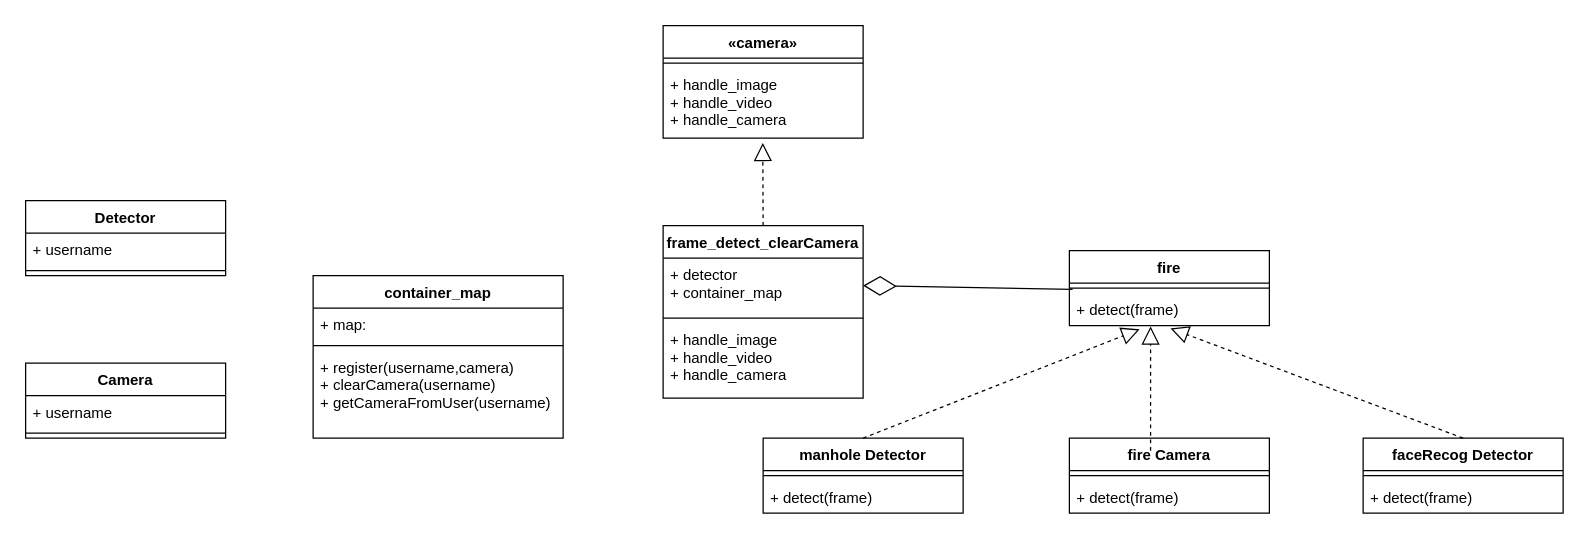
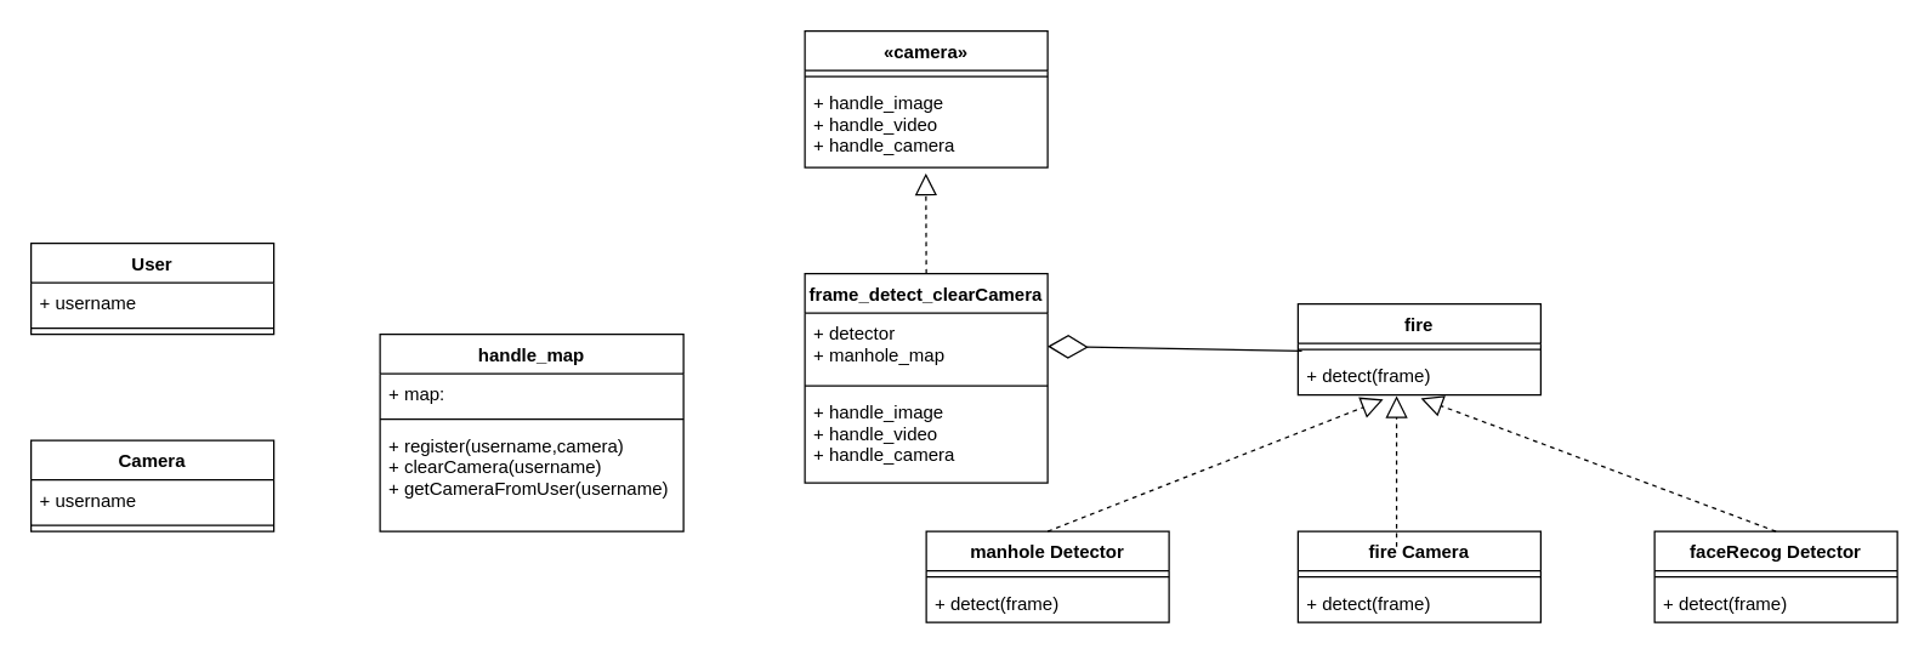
  <mxCell id="0" />
  <mxCell id="1" parent="0" />
  <mxCell id="2" value="manhole Detector" style="swimlane;fontStyle=1;align=center;verticalAlign=top;childLayout=stackLayout;horizontal=1;startSize=26;horizontalStack=0;resizeParent=1;resizeParentMax=0;resizeLast=0;collapsible=1;marginBottom=0;" vertex="1" parent="1"><mxGeometry x="610" y="350" width="160" height="60" as="geometry" /></mxCell>
  <mxCell id="3" value="" style="line;strokeWidth=1;fillColor=none;align=left;verticalAlign=middle;spacingTop=-1;spacingLeft=3;spacingRight=3;rotatable=0;labelPosition=right;points=[];portConstraint=eastwest;strokeColor=inherit;" vertex="1" parent="2"><mxGeometry y="26" width="160" height="8" as="geometry" /></mxCell>
  <mxCell id="4" value="+ detect(frame)" style="text;strokeColor=none;fillColor=none;align=left;verticalAlign=top;spacingLeft=4;spacingRight=4;overflow=hidden;rotatable=0;points=[[0,0.5],[1,0.5]];portConstraint=eastwest;" vertex="1" parent="2"><mxGeometry y="34" width="160" height="26" as="geometry" /></mxCell>
  <mxCell id="5" value="fire Camera" style="swimlane;fontStyle=1;align=center;verticalAlign=top;childLayout=stackLayout;horizontal=1;startSize=26;horizontalStack=0;resizeParent=1;resizeParentMax=0;resizeLast=0;collapsible=1;marginBottom=0;" vertex="1" parent="1"><mxGeometry x="855" y="350" width="160" height="60" as="geometry" /></mxCell>
  <mxCell id="6" value="" style="line;strokeWidth=1;fillColor=none;align=left;verticalAlign=middle;spacingTop=-1;spacingLeft=3;spacingRight=3;rotatable=0;labelPosition=right;points=[];portConstraint=eastwest;strokeColor=inherit;" vertex="1" parent="5"><mxGeometry y="26" width="160" height="8" as="geometry" /></mxCell>
  <mxCell id="7" value="+ detect(frame)" style="text;strokeColor=none;fillColor=none;align=left;verticalAlign=top;spacingLeft=4;spacingRight=4;overflow=hidden;rotatable=0;points=[[0,0.5],[1,0.5]];portConstraint=eastwest;" vertex="1" parent="5"><mxGeometry y="34" width="160" height="26" as="geometry" /></mxCell>
  <mxCell id="8" value="faceRecog Detector" style="swimlane;fontStyle=1;align=center;verticalAlign=top;childLayout=stackLayout;horizontal=1;startSize=26;horizontalStack=0;resizeParent=1;resizeParentMax=0;resizeLast=0;collapsible=1;marginBottom=0;" vertex="1" parent="1"><mxGeometry x="1090" y="350" width="160" height="60" as="geometry" /></mxCell>
  <mxCell id="9" value="" style="line;strokeWidth=1;fillColor=none;align=left;verticalAlign=middle;spacingTop=-1;spacingLeft=3;spacingRight=3;rotatable=0;labelPosition=right;points=[];portConstraint=eastwest;strokeColor=inherit;" vertex="1" parent="8"><mxGeometry y="26" width="160" height="8" as="geometry" /></mxCell>
  <mxCell id="10" value="+ detect(frame)" style="text;strokeColor=none;fillColor=none;align=left;verticalAlign=top;spacingLeft=4;spacingRight=4;overflow=hidden;rotatable=0;points=[[0,0.5],[1,0.5]];portConstraint=eastwest;" vertex="1" parent="8"><mxGeometry y="34" width="160" height="26" as="geometry" /></mxCell>
  <mxCell id="11" value="«camera»&#10;" style="swimlane;fontStyle=1;align=center;verticalAlign=top;childLayout=stackLayout;horizontal=1;startSize=26;horizontalStack=0;resizeParent=1;resizeParentMax=0;resizeLast=0;collapsible=1;marginBottom=0;" vertex="1" parent="1"><mxGeometry x="530" y="20" width="160" height="90" as="geometry" /></mxCell>
  <mxCell id="12" value="" style="line;strokeWidth=1;fillColor=none;align=left;verticalAlign=middle;spacingTop=-1;spacingLeft=3;spacingRight=3;rotatable=0;labelPosition=right;points=[];portConstraint=eastwest;strokeColor=inherit;" vertex="1" parent="11"><mxGeometry y="26" width="160" height="8" as="geometry" /></mxCell>
  <mxCell id="13" value="+ handle_image&#10;+ handle_video&#10;+ handle_camera" style="text;strokeColor=none;fillColor=none;align=left;verticalAlign=top;spacingLeft=4;spacingRight=4;overflow=hidden;rotatable=0;points=[[0,0.5],[1,0.5]];portConstraint=eastwest;" vertex="1" parent="11"><mxGeometry y="34" width="160" height="56" as="geometry" /></mxCell>
  <mxCell id="14" value="" style="endArrow=block;dashed=1;endFill=0;endSize=12;html=1;rounded=0;entryX=0.492;entryY=1.068;entryDx=0;entryDy=0;entryPerimeter=0;" edge="1" parent="1"><mxGeometry width="160" relative="1" as="geometry"><mxPoint x="610" y="180" as="sourcePoint" /><mxPoint x="609.72" y="113.808" as="targetPoint" /></mxGeometry></mxCell>
  <mxCell id="15" value="fire" style="swimlane;fontStyle=1;align=center;verticalAlign=top;childLayout=stackLayout;horizontal=1;startSize=26;horizontalStack=0;resizeParent=1;resizeParentMax=0;resizeLast=0;collapsible=1;marginBottom=0;" vertex="1" parent="1"><mxGeometry x="855" y="200" width="160" height="60" as="geometry" /></mxCell>
  <mxCell id="16" value="" style="line;strokeWidth=1;fillColor=none;align=left;verticalAlign=middle;spacingTop=-1;spacingLeft=3;spacingRight=3;rotatable=0;labelPosition=right;points=[];portConstraint=eastwest;strokeColor=inherit;" vertex="1" parent="15"><mxGeometry y="26" width="160" height="8" as="geometry" /></mxCell>
  <mxCell id="17" value="+ detect(frame)" style="text;strokeColor=none;fillColor=none;align=left;verticalAlign=top;spacingLeft=4;spacingRight=4;overflow=hidden;rotatable=0;points=[[0,0.5],[1,0.5]];portConstraint=eastwest;" vertex="1" parent="15"><mxGeometry y="34" width="160" height="26" as="geometry" /></mxCell>
  <mxCell id="18" value="frame_detect_clearCamera" style="swimlane;fontStyle=1;align=center;verticalAlign=top;childLayout=stackLayout;horizontal=1;startSize=26;horizontalStack=0;resizeParent=1;resizeParentMax=0;resizeLast=0;collapsible=1;marginBottom=0;" vertex="1" parent="1"><mxGeometry x="530" y="180" width="160" height="138" as="geometry" /></mxCell>
- <mxCell id="19" value="+ detector&#10;+ container_map" style="text;strokeColor=none;fillColor=none;align=left;verticalAlign=top;spacingLeft=4;spacingRight=4;overflow=hidden;rotatable=0;points=[[0,0.5],[1,0.5]];portConstraint=eastwest;" vertex="1" parent="18"><mxGeometry y="26" width="160" height="44" as="geometry" /></mxCell>
+ <mxCell id="19" value="+ detector&#10;+ manhole_map" style="text;strokeColor=none;fillColor=none;align=left;verticalAlign=top;spacingLeft=4;spacingRight=4;overflow=hidden;rotatable=0;points=[[0,0.5],[1,0.5]];portConstraint=eastwest;" vertex="1" parent="18"><mxGeometry y="26" width="160" height="44" as="geometry" /></mxCell>
  <mxCell id="20" value="" style="line;strokeWidth=1;fillColor=none;align=left;verticalAlign=middle;spacingTop=-1;spacingLeft=3;spacingRight=3;rotatable=0;labelPosition=right;points=[];portConstraint=eastwest;strokeColor=inherit;" vertex="1" parent="18"><mxGeometry y="70" width="160" height="8" as="geometry" /></mxCell>
  <mxCell id="21" value="+ handle_image&#10;+ handle_video&#10;+ handle_camera" style="text;strokeColor=none;fillColor=none;align=left;verticalAlign=top;spacingLeft=4;spacingRight=4;overflow=hidden;rotatable=0;points=[[0,0.5],[1,0.5]];portConstraint=eastwest;" vertex="1" parent="18"><mxGeometry y="78" width="160" height="60" as="geometry" /></mxCell>
  <mxCell id="22" value="" style="endArrow=block;dashed=1;endFill=0;endSize=12;html=1;rounded=0;entryX=0.351;entryY=1.115;entryDx=0;entryDy=0;entryPerimeter=0;exitX=0.5;exitY=0;exitDx=0;exitDy=0;" edge="1" parent="1" source="2" target="17"><mxGeometry width="160" relative="1" as="geometry"><mxPoint x="700" y="320" as="sourcePoint" /><mxPoint x="860" y="320" as="targetPoint" /></mxGeometry></mxCell>
  <mxCell id="23" value="" style="endArrow=block;dashed=1;endFill=0;endSize=12;html=1;rounded=0;exitX=0.406;exitY=0.167;exitDx=0;exitDy=0;exitPerimeter=0;entryX=0.406;entryY=1.023;entryDx=0;entryDy=0;entryPerimeter=0;" edge="1" parent="1" source="5" target="17"><mxGeometry width="160" relative="1" as="geometry"><mxPoint x="910" y="310" as="sourcePoint" /><mxPoint x="920" y="250" as="targetPoint" /></mxGeometry></mxCell>
  <mxCell id="24" value="" style="endArrow=block;dashed=1;endFill=0;endSize=12;html=1;rounded=0;exitX=0.5;exitY=0;exitDx=0;exitDy=0;entryX=0.506;entryY=1.085;entryDx=0;entryDy=0;entryPerimeter=0;" edge="1" parent="1" source="8" target="17"><mxGeometry width="160" relative="1" as="geometry"><mxPoint x="1060" y="300" as="sourcePoint" /><mxPoint x="920" y="240" as="targetPoint" /></mxGeometry></mxCell>
  <mxCell id="25" value="" style="endArrow=diamondThin;endFill=0;endSize=24;html=1;rounded=0;exitX=0.016;exitY=0.625;exitDx=0;exitDy=0;exitPerimeter=0;entryX=1;entryY=0.5;entryDx=0;entryDy=0;" edge="1" parent="1" source="16" target="19"><mxGeometry width="160" relative="1" as="geometry"><mxPoint x="610" y="200" as="sourcePoint" /><mxPoint x="770" y="200" as="targetPoint" /></mxGeometry></mxCell>
- <mxCell id="26" value="Detector" style="swimlane;fontStyle=1;align=center;verticalAlign=top;childLayout=stackLayout;horizontal=1;startSize=26;horizontalStack=0;resizeParent=1;resizeParentMax=0;resizeLast=0;collapsible=1;marginBottom=0;" vertex="1" parent="1"><mxGeometry x="20" y="160" width="160" height="60" as="geometry" /></mxCell>
+ <mxCell id="26" value="User" style="swimlane;fontStyle=1;align=center;verticalAlign=top;childLayout=stackLayout;horizontal=1;startSize=26;horizontalStack=0;resizeParent=1;resizeParentMax=0;resizeLast=0;collapsible=1;marginBottom=0;" vertex="1" parent="1"><mxGeometry x="20" y="160" width="160" height="60" as="geometry" /></mxCell>
  <mxCell id="27" value="+ username" style="text;strokeColor=none;fillColor=none;align=left;verticalAlign=top;spacingLeft=4;spacingRight=4;overflow=hidden;rotatable=0;points=[[0,0.5],[1,0.5]];portConstraint=eastwest;" vertex="1" parent="26"><mxGeometry y="26" width="160" height="26" as="geometry" /></mxCell>
  <mxCell id="28" value="" style="line;strokeWidth=1;fillColor=none;align=left;verticalAlign=middle;spacingTop=-1;spacingLeft=3;spacingRight=3;rotatable=0;labelPosition=right;points=[];portConstraint=eastwest;strokeColor=inherit;" vertex="1" parent="26"><mxGeometry y="52" width="160" height="8" as="geometry" /></mxCell>
- <mxCell id="29" value="container_map" style="swimlane;fontStyle=1;align=center;verticalAlign=top;childLayout=stackLayout;horizontal=1;startSize=26;horizontalStack=0;resizeParent=1;resizeParentMax=0;resizeLast=0;collapsible=1;marginBottom=0;" vertex="1" parent="1"><mxGeometry x="250" y="220" width="200" height="130" as="geometry" /></mxCell>
+ <mxCell id="29" value="handle_map" style="swimlane;fontStyle=1;align=center;verticalAlign=top;childLayout=stackLayout;horizontal=1;startSize=26;horizontalStack=0;resizeParent=1;resizeParentMax=0;resizeLast=0;collapsible=1;marginBottom=0;" vertex="1" parent="1"><mxGeometry x="250" y="220" width="200" height="130" as="geometry" /></mxCell>
  <mxCell id="30" value="+ map: " style="text;strokeColor=none;fillColor=none;align=left;verticalAlign=top;spacingLeft=4;spacingRight=4;overflow=hidden;rotatable=0;points=[[0,0.5],[1,0.5]];portConstraint=eastwest;" vertex="1" parent="29"><mxGeometry y="26" width="200" height="26" as="geometry" /></mxCell>
  <mxCell id="31" value="" style="line;strokeWidth=1;fillColor=none;align=left;verticalAlign=middle;spacingTop=-1;spacingLeft=3;spacingRight=3;rotatable=0;labelPosition=right;points=[];portConstraint=eastwest;strokeColor=inherit;" vertex="1" parent="29"><mxGeometry y="52" width="200" height="8" as="geometry" /></mxCell>
  <mxCell id="32" value="+ register(username,camera)&#10;+ clearCamera(username)&#10;+ getCameraFromUser(username)" style="text;strokeColor=none;fillColor=none;align=left;verticalAlign=top;spacingLeft=4;spacingRight=4;overflow=hidden;rotatable=0;points=[[0,0.5],[1,0.5]];portConstraint=eastwest;" vertex="1" parent="29"><mxGeometry y="60" width="200" height="70" as="geometry" /></mxCell>
  <mxCell id="33" value="Camera" style="swimlane;fontStyle=1;align=center;verticalAlign=top;childLayout=stackLayout;horizontal=1;startSize=26;horizontalStack=0;resizeParent=1;resizeParentMax=0;resizeLast=0;collapsible=1;marginBottom=0;" vertex="1" parent="1"><mxGeometry x="20" y="290" width="160" height="60" as="geometry" /></mxCell>
  <mxCell id="34" value="+ username" style="text;strokeColor=none;fillColor=none;align=left;verticalAlign=top;spacingLeft=4;spacingRight=4;overflow=hidden;rotatable=0;points=[[0,0.5],[1,0.5]];portConstraint=eastwest;" vertex="1" parent="33"><mxGeometry y="26" width="160" height="26" as="geometry" /></mxCell>
  <mxCell id="35" value="" style="line;strokeWidth=1;fillColor=none;align=left;verticalAlign=middle;spacingTop=-1;spacingLeft=3;spacingRight=3;rotatable=0;labelPosition=right;points=[];portConstraint=eastwest;strokeColor=inherit;" vertex="1" parent="33"><mxGeometry y="52" width="160" height="8" as="geometry" /></mxCell>
